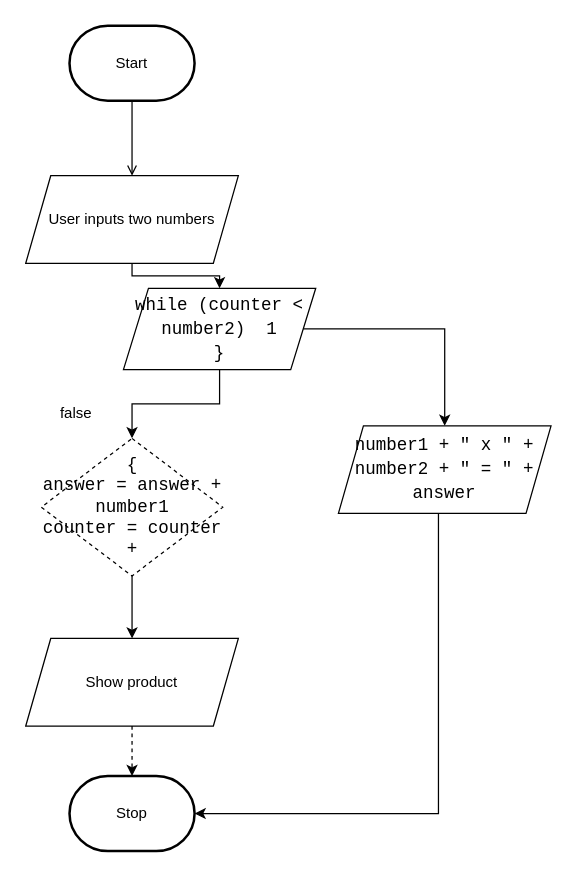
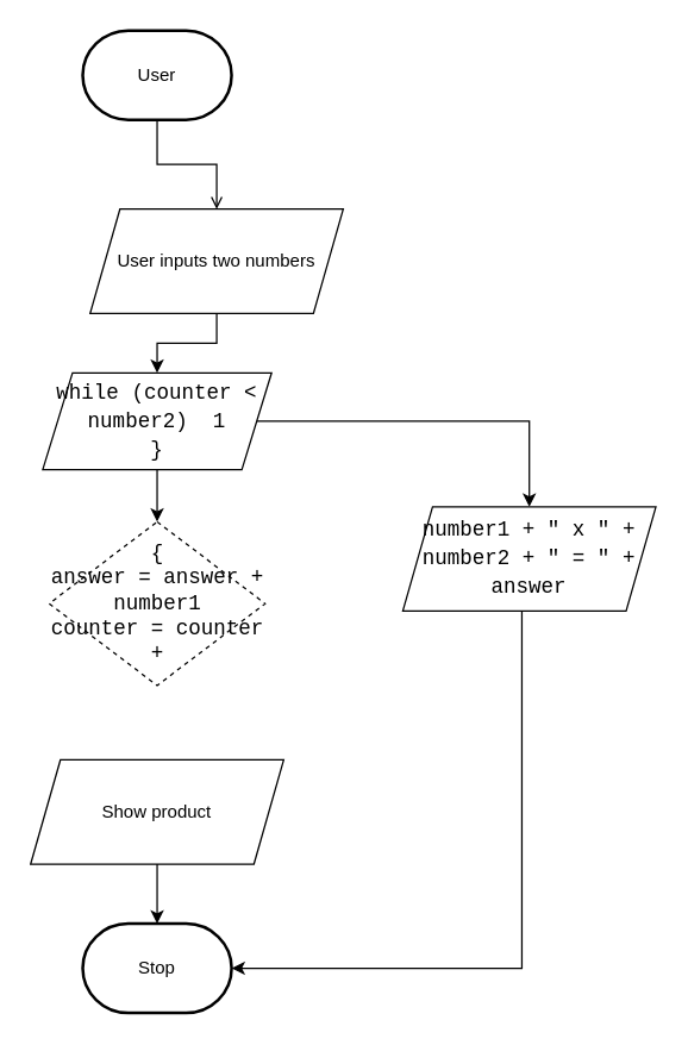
  <mxCell id="0" />
  <mxCell id="1" parent="0" />
  <mxCell id="2" style="edgeStyle=orthogonalEdgeStyle;html=1;rounded=0;endArrow=open;" parent="1" source="3" target="6" edge="1"><mxGeometry relative="1" as="geometry" /></mxCell>
- <mxCell id="3" value="Start" style="strokeWidth=2;html=1;shape=mxgraph.flowchart.terminator;whiteSpace=wrap;" parent="1" vertex="1"><mxGeometry x="55" y="20" width="100" height="60" as="geometry" /></mxCell>
+ <mxCell id="3" value="User" style="strokeWidth=2;html=1;shape=mxgraph.flowchart.terminator;whiteSpace=wrap;" parent="1" vertex="1"><mxGeometry x="55" y="20" width="100" height="60" as="geometry" /></mxCell>
  <mxCell id="4" value="Stop" style="strokeWidth=2;html=1;shape=mxgraph.flowchart.terminator;whiteSpace=wrap;" parent="1" vertex="1"><mxGeometry x="55.01" y="620" width="100" height="60" as="geometry" /></mxCell>
  <mxCell id="5" style="edgeStyle=orthogonalEdgeStyle;html=1;entryX=0.5;entryY=0;entryDx=0;entryDy=0;fontColor=#000000;rounded=0;" parent="1" source="6" target="9" edge="1"><mxGeometry relative="1" as="geometry" /></mxCell>
- <mxCell id="6" value="User inputs two numbers" style="shape=parallelogram;perimeter=parallelogramPerimeter;whiteSpace=wrap;html=1;fixedSize=1;" parent="1" vertex="1"><mxGeometry x="20" y="140" width="170" height="70" as="geometry" /></mxCell>
+ <mxCell id="6" value="User inputs two numbers" style="shape=parallelogram;perimeter=parallelogramPerimeter;whiteSpace=wrap;html=1;fixedSize=1;" parent="1" vertex="1"><mxGeometry x="60" y="140" width="170" height="70" as="geometry" /></mxCell>
  <mxCell id="7" style="edgeStyle=orthogonalEdgeStyle;rounded=0;html=1;entryX=0.5;entryY=0;entryDx=0;entryDy=0;fontColor=#E6EDF3;" parent="1" source="9" target="11" edge="1"><mxGeometry relative="1" as="geometry" /></mxCell>
  <mxCell id="8" style="edgeStyle=orthogonalEdgeStyle;rounded=0;html=1;entryX=0.5;entryY=0;entryDx=0;entryDy=0;fontColor=#E6EDF3;" parent="1" source="9" target="15" edge="1"><mxGeometry relative="1" as="geometry" /></mxCell>
- <mxCell id="9" value="&lt;div style=&quot;font-family: Consolas, &amp;quot;Courier New&amp;quot;, monospace; font-size: 14px; line-height: 19px;&quot;&gt;&lt;div style=&quot;&quot;&gt; &lt;font color=&quot;#000000&quot;&gt;while (counter &amp;lt; number2)&amp;nbsp;&lt;span style=&quot;background-color: initial;&quot;&gt;&amp;nbsp;1&lt;/span&gt;&lt;/font&gt;&lt;/div&gt;&lt;div style=&quot;&quot;&gt;&lt;font color=&quot;#000000&quot;&gt;  }&lt;/font&gt;&lt;/div&gt;&lt;/div&gt;" style="shape=parallelogram;perimeter=parallelogramPerimeter;whiteSpace=wrap;html=1;fixedSize=1;" parent="1" vertex="1"><mxGeometry x="98.13" y="230" width="153.75" height="65" as="geometry" /></mxCell>
- <mxCell id="10" style="edgeStyle=orthogonalEdgeStyle;rounded=0;html=1;entryX=0.5;entryY=0;entryDx=0;entryDy=0;fontColor=#E6EDF3;" parent="1" source="11" target="13" edge="1"><mxGeometry relative="1" as="geometry" /></mxCell>
+ <mxCell id="9" value="&lt;div style=&quot;font-family: Consolas, &amp;quot;Courier New&amp;quot;, monospace; font-size: 14px; line-height: 19px;&quot;&gt;&lt;div style=&quot;&quot;&gt; &lt;font color=&quot;#000000&quot;&gt;while (counter &amp;lt; number2)&amp;nbsp;&lt;span style=&quot;background-color: initial;&quot;&gt;&amp;nbsp;1&lt;/span&gt;&lt;/font&gt;&lt;/div&gt;&lt;div style=&quot;&quot;&gt;&lt;font color=&quot;#000000&quot;&gt;  }&lt;/font&gt;&lt;/div&gt;&lt;/div&gt;" style="shape=parallelogram;perimeter=parallelogramPerimeter;whiteSpace=wrap;html=1;fixedSize=1;" parent="1" vertex="1"><mxGeometry x="28.13" y="250" width="153.75" height="65" as="geometry" /></mxCell>
  <mxCell id="11" value="&lt;div style=&quot;font-family: Consolas, &amp;quot;Courier New&amp;quot;, monospace; font-size: 14px;&quot;&gt;&lt;font color=&quot;#000000&quot; style=&quot;&quot;&gt;{&lt;/font&gt;&lt;/div&gt;&lt;div style=&quot;font-family: Consolas, &amp;quot;Courier New&amp;quot;, monospace; font-size: 14px;&quot;&gt;&lt;font color=&quot;#000000&quot;&gt;answer = answer + number1&lt;/font&gt;&lt;/div&gt;&lt;div style=&quot;font-family: Consolas, &amp;quot;Courier New&amp;quot;, monospace; font-size: 14px;&quot;&gt;&lt;font color=&quot;#000000&quot; style=&quot;&quot;&gt;counter = counter +&lt;/font&gt;&lt;/div&gt;" style="rhombus;whiteSpace=wrap;html=1;labelBackgroundColor=none;fontColor=#E6EDF3;dashed=1;" parent="1" vertex="1"><mxGeometry x="32.5" y="350" width="145" height="110" as="geometry" /></mxCell>
- <mxCell id="12" style="edgeStyle=orthogonalEdgeStyle;rounded=0;html=1;entryX=0.5;entryY=0;entryDx=0;entryDy=0;entryPerimeter=0;fontColor=#E6EDF3;dashed=1;" parent="1" source="13" target="4" edge="1"><mxGeometry relative="1" as="geometry" /></mxCell>
+ <mxCell id="12" style="edgeStyle=orthogonalEdgeStyle;rounded=0;html=1;entryX=0.5;entryY=0;entryDx=0;entryDy=0;entryPerimeter=0;fontColor=#E6EDF3;" parent="1" source="13" target="4" edge="1"><mxGeometry relative="1" as="geometry" /></mxCell>
  <mxCell id="13" value="Show product" style="shape=parallelogram;perimeter=parallelogramPerimeter;whiteSpace=wrap;html=1;fixedSize=1;" parent="1" vertex="1"><mxGeometry x="20.01" y="510" width="170" height="70" as="geometry" /></mxCell>
  <mxCell id="14" style="edgeStyle=orthogonalEdgeStyle;rounded=0;html=1;entryX=1;entryY=0.5;entryDx=0;entryDy=0;entryPerimeter=0;fontColor=#E6EDF3;" parent="1" source="15" target="4" edge="1"><mxGeometry relative="1" as="geometry"><Array as="points"><mxPoint x="350" y="650" /></Array></mxGeometry></mxCell>
  <mxCell id="15" value="&lt;div style=&quot;font-family: Consolas, &amp;quot;Courier New&amp;quot;, monospace; font-size: 14px; line-height: 19px;&quot;&gt; &lt;font color=&quot;#000000&quot;&gt;number1 + &quot; x &quot; + number2 + &quot; = &quot; + answer&lt;/font&gt;&lt;/div&gt;" style="shape=parallelogram;perimeter=parallelogramPerimeter;whiteSpace=wrap;html=1;fixedSize=1;" parent="1" vertex="1"><mxGeometry x="270" y="340" width="170" height="70" as="geometry" /></mxCell>
- <mxCell id="16" value="&lt;font color=&quot;#000000&quot;&gt;false&lt;/font&gt;" style="text;html=1;align=center;verticalAlign=middle;resizable=0;points=[];autosize=1;strokeColor=none;fillColor=none;fontColor=#E6EDF3;" parent="1" vertex="1"><mxGeometry x="35" y="315" width="50" height="30" as="geometry" /></mxCell>
